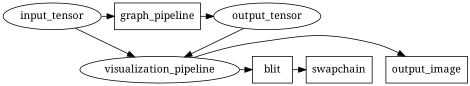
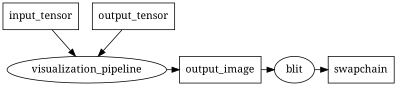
  digraph {
    fontname="Noto Serif"
    node [fontname="Noto Serif" shape=box]
    edge [fontname="Noto Serif"]
-   input_tensor [shape=ellipse]
-   output_tensor [shape=ellipse]
-   graph_pipeline
+   input_tensor
+   output_tensor
    output_image
    swapchain
    visualization_pipeline [shape=ellipse]
-   blit
+   blit [shape=ellipse]
    subgraph sub_1 {
      rank=same
      input_tensor
      output_tensor
-     graph_pipeline
    }
    subgraph sub_2 {
      rank=same
      output_image
      swapchain
      visualization_pipeline
      blit
    }
-   input_tensor -> graph_pipeline
    input_tensor -> visualization_pipeline
    output_tensor -> visualization_pipeline
-   graph_pipeline -> output_tensor
-   visualization_pipeline -> blit
+   output_image -> blit
    visualization_pipeline -> output_image
    blit -> swapchain
  }
